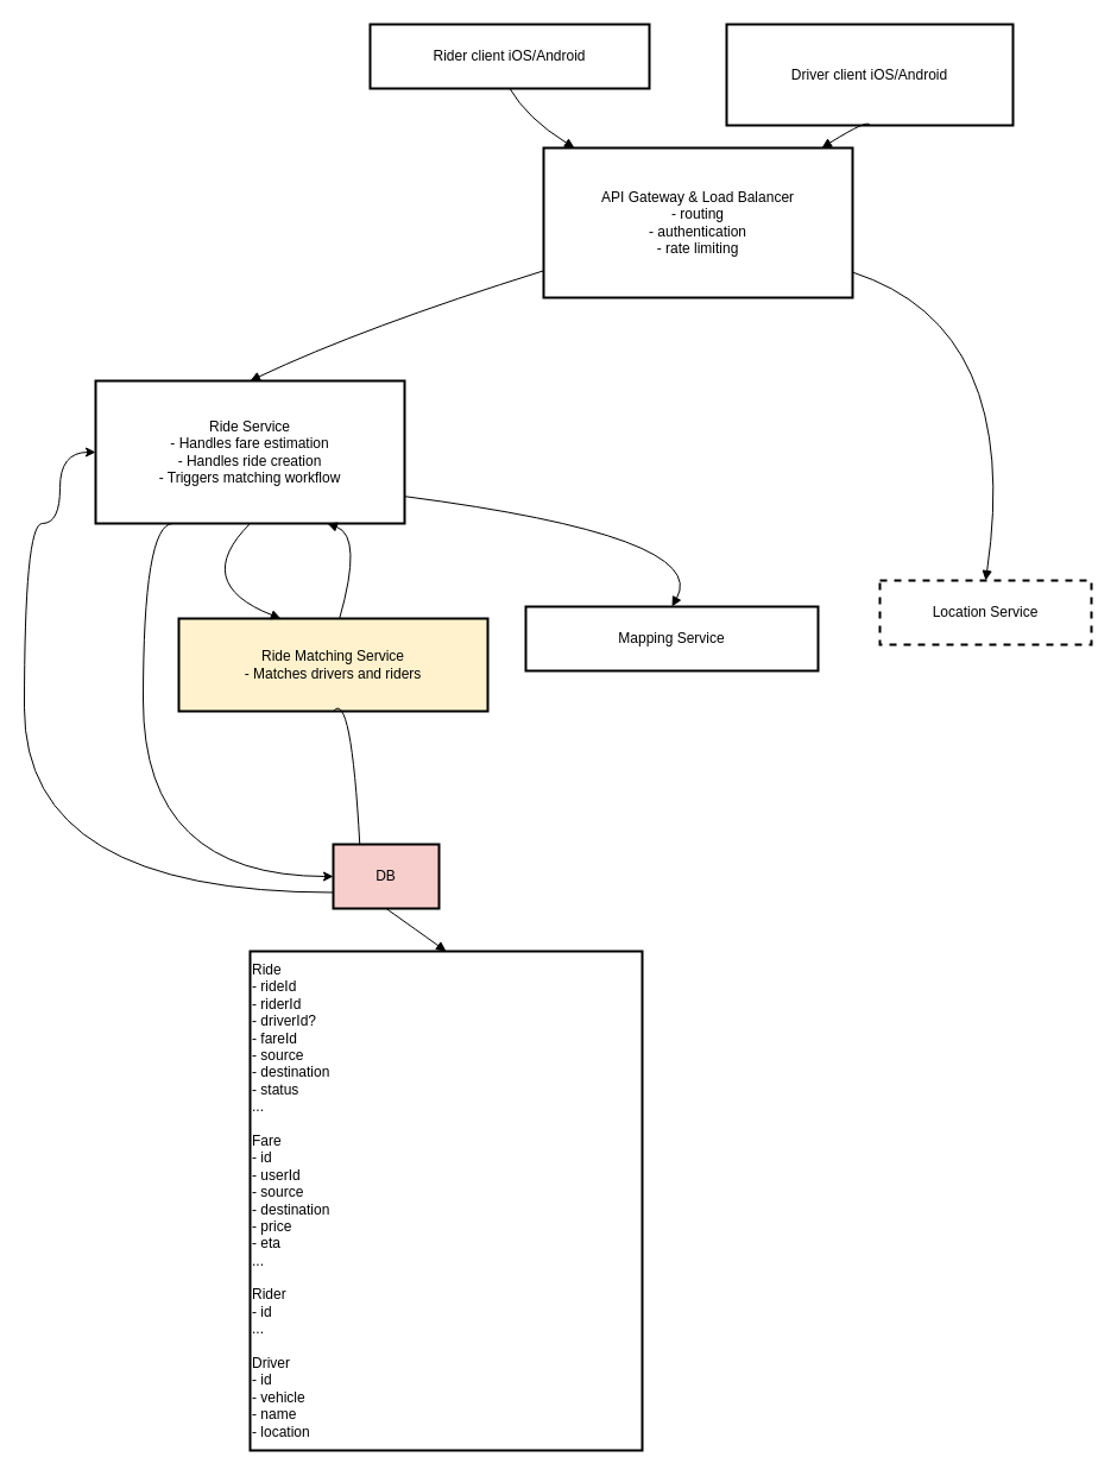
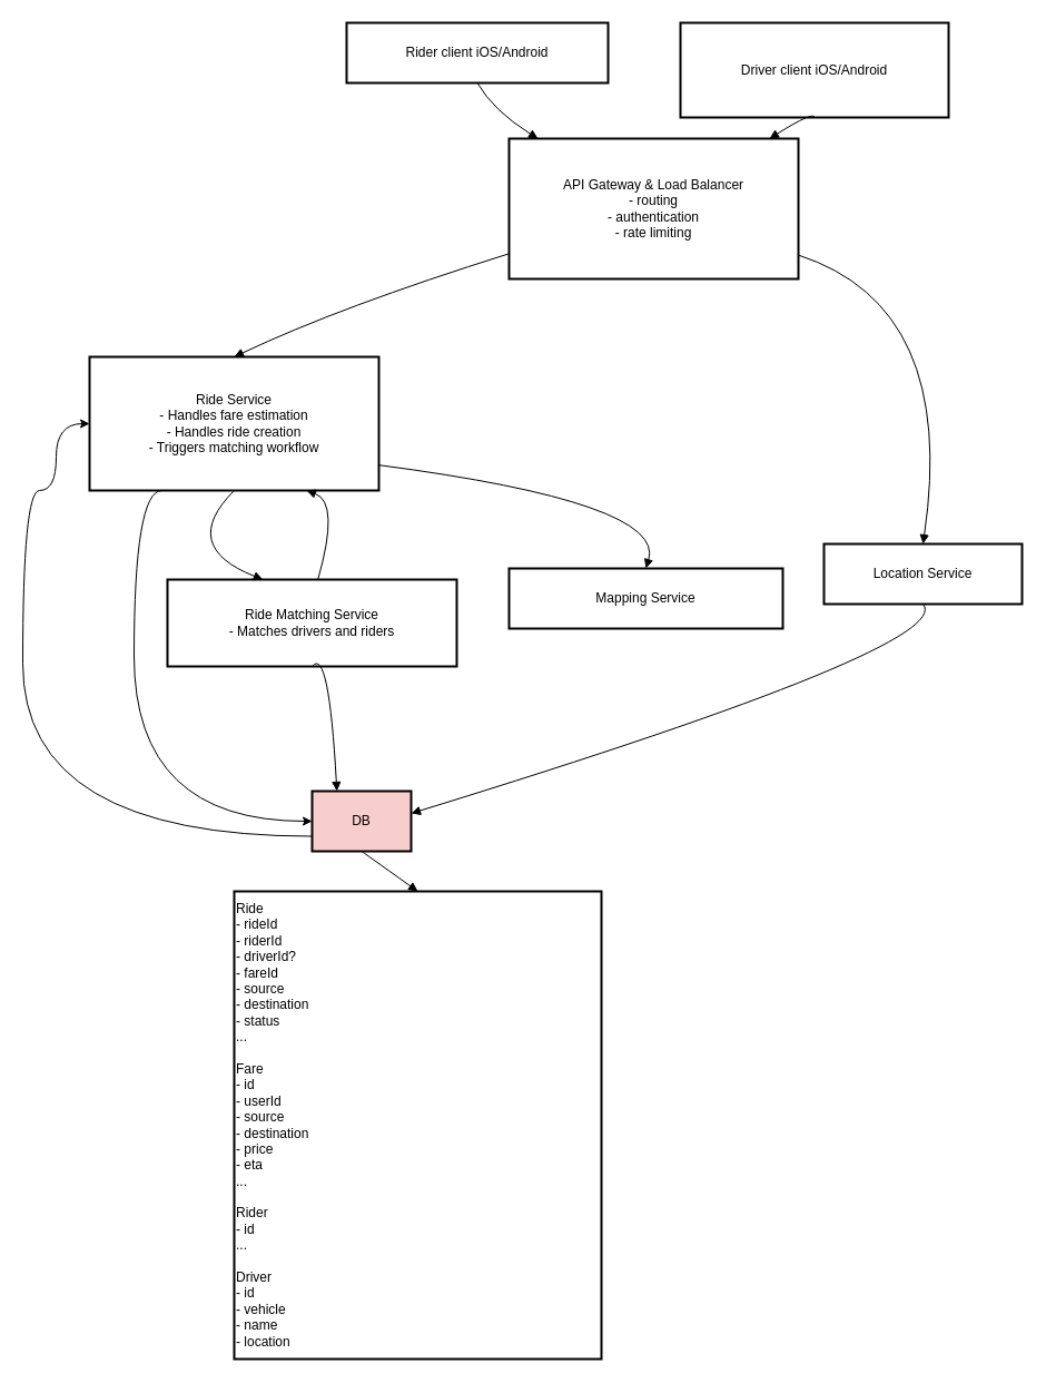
  <mxCell id="0" />
  <mxCell id="1" parent="0" />
  <mxCell id="2" value="Rider client iOS/Android" style="whiteSpace=wrap;strokeWidth=2;" vertex="1" parent="1"><mxGeometry x="311" y="20" width="235" height="54" as="geometry" /></mxCell>
  <mxCell id="3" value="Driver client iOS/Android" style="whiteSpace=wrap;strokeWidth=2;" vertex="1" parent="1"><mxGeometry x="611" y="20" width="241" height="85" as="geometry" /></mxCell>
  <mxCell id="4" value="API Gateway &amp; Load Balancer&#10;- routing&#10;- authentication&#10;- rate limiting" style="whiteSpace=wrap;strokeWidth=2;" vertex="1" parent="1"><mxGeometry x="457" y="124" width="260" height="126" as="geometry" /></mxCell>
  <mxCell id="5" style="edgeStyle=orthogonalEdgeStyle;rounded=0;orthogonalLoop=1;jettySize=auto;html=1;exitX=0.25;exitY=1;exitDx=0;exitDy=0;entryX=0;entryY=0.5;entryDx=0;entryDy=0;curved=1;" edge="1" parent="1" source="6" target="11"><mxGeometry relative="1" as="geometry"><Array as="points"><mxPoint x="120" y="440" /><mxPoint x="120" y="737" /></Array></mxGeometry></mxCell>
  <mxCell id="6" value="Ride Service&#10;- Handles fare estimation&#10;- Handles ride creation&#10;- Triggers matching workflow" style="whiteSpace=wrap;strokeWidth=2;" vertex="1" parent="1"><mxGeometry x="80" y="320" width="260" height="120" as="geometry" /></mxCell>
- <mxCell id="7" value="Ride Matching Service&#10;- Matches drivers and riders" style="whiteSpace=wrap;strokeWidth=2;fillColor=#fff2cc;" vertex="1" parent="1"><mxGeometry x="150" y="520" width="260" height="78" as="geometry" /></mxCell>
- <mxCell id="8" value="Location Service" style="whiteSpace=wrap;strokeWidth=2;dashed=1;" vertex="1" parent="1"><mxGeometry x="740" y="488" width="178" height="54" as="geometry" /></mxCell>
- <mxCell id="9" value="Mapping Service" style="whiteSpace=wrap;strokeWidth=2;" vertex="1" parent="1"><mxGeometry x="442" y="510" width="246" height="54" as="geometry" /></mxCell>
+ <mxCell id="7" value="Ride Matching Service&#10;- Matches drivers and riders" style="whiteSpace=wrap;strokeWidth=2;" vertex="1" parent="1"><mxGeometry x="150" y="520" width="260" height="78" as="geometry" /></mxCell>
+ <mxCell id="8" value="Location Service" style="whiteSpace=wrap;strokeWidth=2;" vertex="1" parent="1"><mxGeometry x="740" y="488" width="178" height="54" as="geometry" /></mxCell>
+ <mxCell id="9" value="Mapping Service" style="whiteSpace=wrap;strokeWidth=2;" vertex="1" parent="1"><mxGeometry x="457" y="510" width="246" height="54" as="geometry" /></mxCell>
  <mxCell id="10" style="edgeStyle=orthogonalEdgeStyle;rounded=0;orthogonalLoop=1;jettySize=auto;html=1;exitX=0;exitY=0.75;exitDx=0;exitDy=0;entryX=0;entryY=0.5;entryDx=0;entryDy=0;curved=1;" edge="1" parent="1" source="11" target="6"><mxGeometry relative="1" as="geometry"><Array as="points"><mxPoint x="20" y="751" /><mxPoint x="20" y="440" /><mxPoint x="50" y="440" /><mxPoint x="50" y="380" /></Array></mxGeometry></mxCell>
  <mxCell id="11" value="DB" style="whiteSpace=wrap;strokeWidth=2;fillColor=#f8cecc;" vertex="1" parent="1"><mxGeometry x="280" y="710" width="89" height="54" as="geometry" /></mxCell>
  <mxCell id="12" value="Ride&#10;- rideId&#10;- riderId&#10;- driverId?&#10;- fareId&#10;- source&#10;- destination&#10;- status&#10;...&#10;&#10;Fare&#10;- id&#10;- userId&#10;- source&#10;- destination&#10;- price&#10;- eta&#10;...&#10;&#10;Rider&#10;- id&#10;...&#10;&#10;Driver&#10;- id&#10;- vehicle&#10;- name&#10;- location" style="whiteSpace=wrap;strokeWidth=2;align=left;" vertex="1" parent="1"><mxGeometry x="210" y="800" width="330" height="420" as="geometry" /></mxCell>
  <mxCell id="13" value="" style="curved=1;startArrow=none;endArrow=block;exitX=0.5;exitY=1;entryX=0.1;entryY=0;rounded=0;" edge="1" parent="1" source="2" target="4"><mxGeometry relative="1" as="geometry"><Array as="points"><mxPoint x="443" y="99" /></Array></mxGeometry></mxCell>
  <mxCell id="14" value="" style="curved=1;startArrow=none;endArrow=block;exitX=0.5;exitY=1;entryX=0.9;entryY=0;rounded=0;" edge="1" parent="1" source="3" target="4"><mxGeometry relative="1" as="geometry"><Array as="points"><mxPoint x="731" y="99" /></Array></mxGeometry></mxCell>
  <mxCell id="15" value="" style="curved=1;startArrow=none;endArrow=block;exitX=0;exitY=0.82;entryX=0.5;entryY=0;rounded=0;" edge="1" parent="1" source="4" target="6"><mxGeometry relative="1" as="geometry"><Array as="points"><mxPoint x="305" y="275" /></Array></mxGeometry></mxCell>
  <mxCell id="16" value="" style="curved=1;startArrow=none;endArrow=block;exitX=1;exitY=0.83;entryX=0.5;entryY=0;rounded=0;" edge="1" parent="1" source="4" target="8"><mxGeometry relative="1" as="geometry"><Array as="points"><mxPoint x="860" y="275" /></Array></mxGeometry></mxCell>
  <mxCell id="17" value="" style="curved=1;startArrow=none;endArrow=block;exitX=1;exitY=0.81;entryX=0.5;entryY=0;rounded=0;" edge="1" parent="1" source="6" target="9"><mxGeometry relative="1" as="geometry"><Array as="points"><mxPoint x="598" y="451" /></Array></mxGeometry></mxCell>
  <mxCell id="18" value="" style="curved=1;startArrow=none;endArrow=block;exitX=0.5;exitY=1;entryX=0.33;entryY=0;rounded=0;exitDx=0;exitDy=0;" edge="1" parent="1" source="6" target="7"><mxGeometry relative="1" as="geometry"><Array as="points"><mxPoint x="160" y="490" /></Array></mxGeometry></mxCell>
- <mxCell id="19" value="" style="curved=1;startArrow=none;endArrow=none;exitX=0.5;exitY=1;entryX=0.25;entryY=0;rounded=0;entryDx=0;entryDy=0;" edge="1" parent="1" source="7" target="11"><mxGeometry relative="1" as="geometry"><Array as="points"><mxPoint x="295" y="579" /></Array></mxGeometry></mxCell>
+ <mxCell id="19" value="" style="curved=1;startArrow=none;endArrow=block;exitX=0.5;exitY=1;entryX=0.25;entryY=0;rounded=0;entryDx=0;entryDy=0;" edge="1" parent="1" source="7" target="11"><mxGeometry relative="1" as="geometry"><Array as="points"><mxPoint x="295" y="579" /></Array></mxGeometry></mxCell>
  <mxCell id="20" value="" style="curved=1;startArrow=none;endArrow=block;exitX=0.52;exitY=0;entryX=0.75;entryY=1;rounded=0;entryDx=0;entryDy=0;" edge="1" parent="1" source="7" target="6"><mxGeometry relative="1" as="geometry"><Array as="points"><mxPoint x="305" y="451" /></Array></mxGeometry></mxCell>
+ <mxCell id="21" value="" style="curved=1;startArrow=none;endArrow=block;exitX=0.5;exitY=1;entryX=1;entryY=0.37;rounded=0;" edge="1" parent="1" source="8" target="11"><mxGeometry relative="1" as="geometry"><Array as="points"><mxPoint x="860" y="579" /></Array></mxGeometry></mxCell>
  <mxCell id="22" value="" style="curved=1;startArrow=none;endArrow=block;exitX=0.5;exitY=1;entryX=0.5;entryY=0;rounded=0;" edge="1" parent="1" source="11" target="12"><mxGeometry relative="1" as="geometry"><Array as="points" /></mxGeometry></mxCell>
